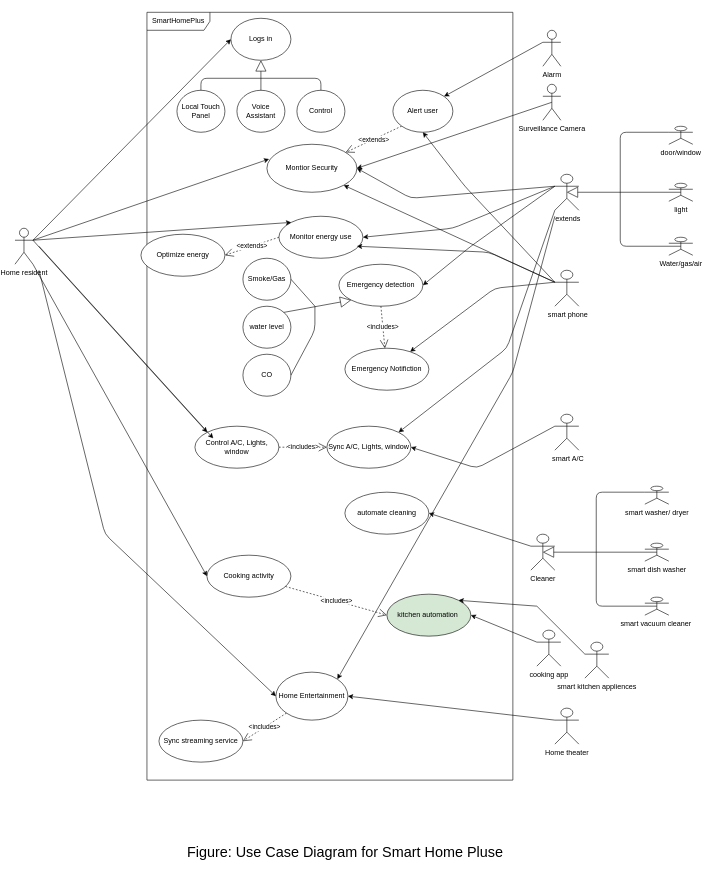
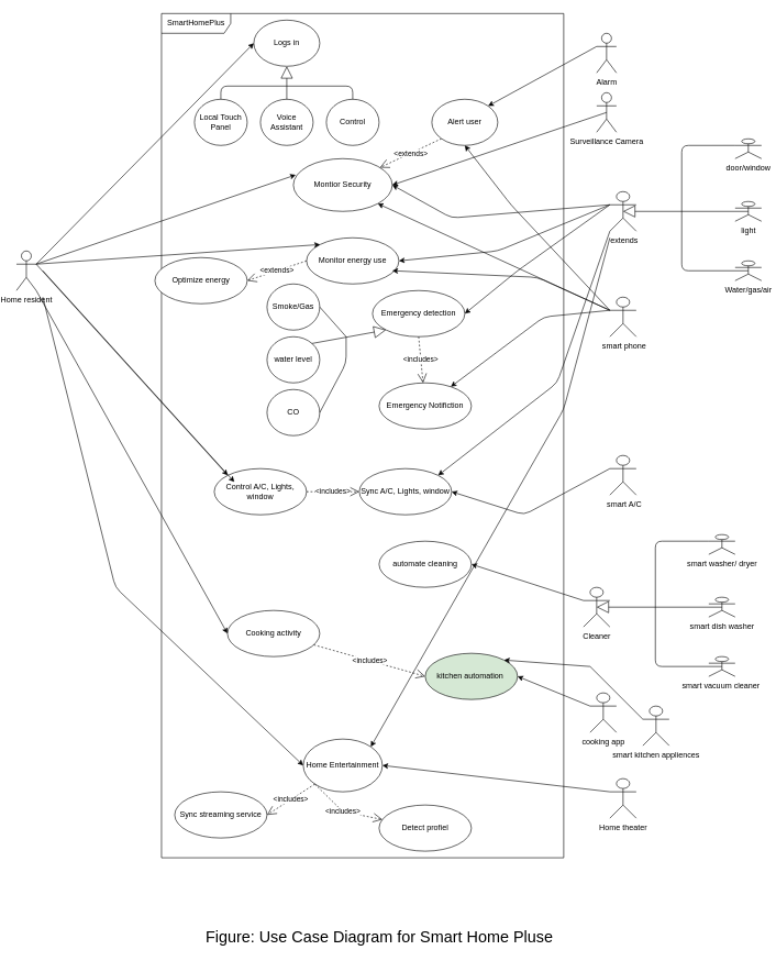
  <mxCell id="0" />
  <mxCell id="1" parent="0" />
  <mxCell id="2" value="SmartHomePlus" style="shape=umlFrame;whiteSpace=wrap;html=1;width=105;height=30;" vertex="1" parent="1"><mxGeometry x="240" y="20" width="610" height="1280" as="geometry" /></mxCell>
  <mxCell id="3" value="Home resident" style="shape=umlActor;verticalLabelPosition=bottom;verticalAlign=top;html=1;" vertex="1" parent="1"><mxGeometry x="20" y="380" width="30" height="60" as="geometry" /></mxCell>
  <mxCell id="4" value="Logs in" style="ellipse;whiteSpace=wrap;html=1;" vertex="1" parent="1"><mxGeometry x="380" y="30" width="100" height="70" as="geometry" /></mxCell>
  <mxCell id="5" value="Local Touch Panel" style="ellipse;whiteSpace=wrap;html=1;" vertex="1" parent="1"><mxGeometry x="290" y="150" width="80" height="70" as="geometry" /></mxCell>
  <mxCell id="6" value="Voice Assistant" style="ellipse;whiteSpace=wrap;html=1;" vertex="1" parent="1"><mxGeometry x="390" y="150" width="80" height="70" as="geometry" /></mxCell>
  <mxCell id="7" value="Control" style="ellipse;whiteSpace=wrap;html=1;" vertex="1" parent="1"><mxGeometry x="490" y="150" width="80" height="70" as="geometry" /></mxCell>
  <mxCell id="8" value="" style="endArrow=block;endSize=16;endFill=0;html=1;exitX=0.5;exitY=0;exitDx=0;exitDy=0;entryX=0.5;entryY=1;entryDx=0;entryDy=0;" edge="1" parent="1" source="6" target="4"><mxGeometry width="160" relative="1" as="geometry"><mxPoint x="430" y="240" as="sourcePoint" /><mxPoint x="590" y="240" as="targetPoint" /></mxGeometry></mxCell>
  <mxCell id="9" value="" style="endArrow=none;html=1;entryX=0.5;entryY=0;entryDx=0;entryDy=0;" edge="1" parent="1" target="7"><mxGeometry width="50" height="50" relative="1" as="geometry"><mxPoint x="430" y="130" as="sourcePoint" /><mxPoint x="570" y="220" as="targetPoint" /><Array as="points"><mxPoint x="530" y="130" /></Array></mxGeometry></mxCell>
  <mxCell id="10" value="" style="endArrow=none;html=1;" edge="1" parent="1"><mxGeometry width="50" height="50" relative="1" as="geometry"><mxPoint x="330" y="150" as="sourcePoint" /><mxPoint x="430" y="130" as="targetPoint" /><Array as="points"><mxPoint x="330" y="130" /></Array></mxGeometry></mxCell>
  <mxCell id="11" value="" style="endArrow=classic;html=1;exitX=1;exitY=0.333;exitDx=0;exitDy=0;exitPerimeter=0;entryX=0;entryY=0.5;entryDx=0;entryDy=0;" edge="1" parent="1" source="3" target="4"><mxGeometry width="50" height="50" relative="1" as="geometry"><mxPoint y="280" as="sourcePoint" x="180" /><mxPoint x="230" y="230" as="targetPoint" /></mxGeometry></mxCell>
  <mxCell id="12" value="Montior Security" style="ellipse;whiteSpace=wrap;html=1;" vertex="1" parent="1"><mxGeometry x="440" y="240" width="150" height="80" as="geometry" /></mxCell>
  <mxCell id="13" value="Surveillance Camera" style="shape=umlActor;verticalLabelPosition=bottom;verticalAlign=top;html=1;outlineConnect=0;" vertex="1" parent="1"><mxGeometry x="900" y="140" width="30" height="60" as="geometry" /></mxCell>
  <mxCell id="14" value="&amp;nbsp;extends" style="shape=umlActor;verticalLabelPosition=bottom;verticalAlign=top;html=1;outlineConnect=0;" vertex="1" parent="1"><mxGeometry x="920" y="290" width="40" height="60" as="geometry" /></mxCell>
  <mxCell id="15" value="door/window" style="shape=umlActor;verticalLabelPosition=bottom;verticalAlign=top;html=1;outlineConnect=0;" vertex="1" parent="1"><mxGeometry x="1110" y="210" width="40" height="30" as="geometry" /></mxCell>
  <mxCell id="16" value="Water/gas/air" style="shape=umlActor;verticalLabelPosition=bottom;verticalAlign=top;html=1;outlineConnect=0;" vertex="1" parent="1"><mxGeometry x="1110" y="395" width="40" height="30" as="geometry" /></mxCell>
  <mxCell id="17" value="" style="endArrow=classic;html=1;exitX=0.5;exitY=0.5;exitDx=0;exitDy=0;exitPerimeter=0;entryX=1;entryY=0.5;entryDx=0;entryDy=0;" edge="1" parent="1" source="13" target="12"><mxGeometry width="50" height="50" relative="1" as="geometry"><mxPoint x="560" y="295" as="sourcePoint" /><mxPoint x="790" y="110" as="targetPoint" /></mxGeometry></mxCell>
  <mxCell id="18" value="" style="endArrow=classic;html=1;exitX=1;exitY=0.333;exitDx=0;exitDy=0;exitPerimeter=0;entryX=0.024;entryY=0.308;entryDx=0;entryDy=0;entryPerimeter=0;" edge="1" parent="1" source="3" target="12"><mxGeometry width="50" height="50" relative="1" as="geometry"><mxPoint x="870" y="260" as="sourcePoint" /><mxPoint x="460" y="460" as="targetPoint" /></mxGeometry></mxCell>
  <mxCell id="19" value="" style="endArrow=classic;html=1;exitX=0;exitY=0.333;exitDx=0;exitDy=0;exitPerimeter=0;entryX=1;entryY=0.5;entryDx=0;entryDy=0;" edge="1" parent="1" source="14" target="12"><mxGeometry width="50" height="50" relative="1" as="geometry"><mxPoint x="620" y="490" as="sourcePoint" /><mxPoint x="670" y="440" as="targetPoint" /><Array as="points"><mxPoint x="680" y="330" /></Array></mxGeometry></mxCell>
  <mxCell id="20" value="&amp;lt;extends&amp;gt;" style="endArrow=open;endSize=12;dashed=1;html=1;exitX=0;exitY=1;exitDx=0;exitDy=0;" edge="1" parent="1" source="21" target="12"><mxGeometry width="160" relative="1" as="geometry"><mxPoint x="500" y="219.31" as="sourcePoint" /><mxPoint x="660" y="219.31" as="targetPoint" /></mxGeometry></mxCell>
  <mxCell id="21" value="Alert user" style="ellipse;whiteSpace=wrap;html=1;" vertex="1" parent="1"><mxGeometry x="650" y="150" width="100" height="70" as="geometry" /></mxCell>
  <mxCell id="22" value="Alarm" style="shape=umlActor;verticalLabelPosition=bottom;verticalAlign=top;html=1;outlineConnect=0;" vertex="1" parent="1"><mxGeometry x="900" y="50" width="30" height="60" as="geometry" /></mxCell>
  <mxCell id="23" value="" style="endArrow=classic;html=1;exitX=0;exitY=0.333;exitDx=0;exitDy=0;exitPerimeter=0;entryX=1;entryY=0;entryDx=0;entryDy=0;" edge="1" parent="1" source="22" target="21"><mxGeometry width="50" height="50" relative="1" as="geometry"><mxPoint x="925" y="180" as="sourcePoint" /><mxPoint x="515" y="290" as="targetPoint" /><Array as="points" /></mxGeometry></mxCell>
  <mxCell id="24" value="&amp;nbsp;smart phone" style="shape=umlActor;verticalLabelPosition=bottom;verticalAlign=top;html=1;outlineConnect=0;" vertex="1" parent="1"><mxGeometry x="920" y="450" width="40" height="60" as="geometry" /></mxCell>
  <mxCell id="25" value="" style="endArrow=classic;html=1;exitX=0;exitY=0.333;exitDx=0;exitDy=0;exitPerimeter=0;entryX=1;entryY=1;entryDx=0;entryDy=0;" edge="1" parent="1" source="24" target="12"><mxGeometry width="50" height="50" relative="1" as="geometry"><mxPoint x="210" y="300" as="sourcePoint" /><mxPoint x="418.6" y="324.64" as="targetPoint" /></mxGeometry></mxCell>
  <mxCell id="26" value="" style="endArrow=classic;html=1;entryX=0.5;entryY=1;entryDx=0;entryDy=0;exitX=0;exitY=0.333;exitDx=0;exitDy=0;exitPerimeter=0;" edge="1" parent="1" source="24" target="21"><mxGeometry width="50" height="50" relative="1" as="geometry"><mxPoint x="890" y="440" as="sourcePoint" /><mxPoint x="493.033" y="318.284" as="targetPoint" /><Array as="points"><mxPoint x="770" y="310" /></Array></mxGeometry></mxCell>
  <mxCell id="27" value="light" style="shape=umlActor;verticalLabelPosition=bottom;verticalAlign=top;html=1;outlineConnect=0;" vertex="1" parent="1"><mxGeometry x="1110" y="305" width="40" height="30" as="geometry" /></mxCell>
  <mxCell id="28" value="Monitor energy use" style="ellipse;whiteSpace=wrap;html=1;" vertex="1" parent="1"><mxGeometry x="460" y="360" width="140" height="70" as="geometry" /></mxCell>
  <mxCell id="29" value="Optimize energy" style="ellipse;whiteSpace=wrap;html=1;" vertex="1" parent="1"><mxGeometry x="230" y="390" width="140" height="70" as="geometry" /></mxCell>
  <mxCell id="30" value="" style="endArrow=classic;html=1;exitX=1;exitY=0.333;exitDx=0;exitDy=0;exitPerimeter=0;entryX=0;entryY=0;entryDx=0;entryDy=0;" edge="1" parent="1" source="3" target="28"><mxGeometry width="50" height="50" relative="1" as="geometry"><mxPoint x="160" y="250" as="sourcePoint" /><mxPoint x="453.6" y="274.64" as="targetPoint" /></mxGeometry></mxCell>
  <mxCell id="31" value="" style="endArrow=classic;html=1;exitX=0;exitY=0.333;exitDx=0;exitDy=0;exitPerimeter=0;entryX=1;entryY=0.5;entryDx=0;entryDy=0;" edge="1" parent="1" source="14" target="28"><mxGeometry width="50" height="50" relative="1" as="geometry"><mxPoint x="870" y="270" as="sourcePoint" /><mxPoint x="600" y="290" as="targetPoint" /><Array as="points"><mxPoint x="750" y="380" /></Array></mxGeometry></mxCell>
  <mxCell id="32" value="" style="endArrow=classic;html=1;entryX=0.5;entryY=1;entryDx=0;entryDy=0;exitX=0;exitY=0.333;exitDx=0;exitDy=0;exitPerimeter=0;" edge="1" parent="1" source="24"><mxGeometry width="50" height="50" relative="1" as="geometry"><mxPoint x="770" y="570" as="sourcePoint" /><mxPoint x="590" y="410" as="targetPoint" /><Array as="points"><mxPoint x="810" y="420" /></Array></mxGeometry></mxCell>
  <mxCell id="33" value="&amp;lt;extends&amp;gt;" style="endArrow=open;endSize=12;dashed=1;html=1;exitX=0;exitY=0.5;exitDx=0;exitDy=0;entryX=1;entryY=0.5;entryDx=0;entryDy=0;" edge="1" parent="1" source="28" target="29"><mxGeometry width="160" relative="1" as="geometry"><mxPoint x="470.003" y="389.999" as="sourcePoint" /><mxPoint x="376.96" y="434.029" as="targetPoint" /></mxGeometry></mxCell>
  <mxCell id="34" value="Emergency detection" style="ellipse;whiteSpace=wrap;html=1;" vertex="1" parent="1"><mxGeometry x="560" y="440" width="140" height="70" as="geometry" /></mxCell>
  <mxCell id="35" value="&amp;lt;includes&amp;gt;" style="endArrow=open;endSize=12;dashed=1;html=1;exitX=0.5;exitY=1;exitDx=0;exitDy=0;" edge="1" parent="1" source="34" target="36"><mxGeometry width="160" relative="1" as="geometry"><mxPoint x="450" y="510" as="sourcePoint" /><mxPoint x="360" y="530" as="targetPoint" /></mxGeometry></mxCell>
  <mxCell id="36" value="Emergency Notifiction" style="ellipse;whiteSpace=wrap;html=1;" vertex="1" parent="1"><mxGeometry x="570" y="580" width="140" height="70" as="geometry" /></mxCell>
  <mxCell id="37" value="" style="endArrow=classic;html=1;exitX=0;exitY=0.333;exitDx=0;exitDy=0;exitPerimeter=0;" edge="1" parent="1" source="24" target="36"><mxGeometry width="50" height="50" relative="1" as="geometry"><mxPoint x="890" y="430" as="sourcePoint" /><mxPoint x="600" y="420" as="targetPoint" /><Array as="points"><mxPoint x="820" y="480" /></Array></mxGeometry></mxCell>
  <mxCell id="38" value="" style="endArrow=classic;html=1;entryX=1;entryY=0.5;entryDx=0;entryDy=0;exitX=0;exitY=0.333;exitDx=0;exitDy=0;exitPerimeter=0;" edge="1" parent="1" source="14" target="34"><mxGeometry width="50" height="50" relative="1" as="geometry"><mxPoint x="860" y="270" as="sourcePoint" /><mxPoint x="600" y="420" as="targetPoint" /><Array as="points"><mxPoint x="780" y="410" /></Array></mxGeometry></mxCell>
  <mxCell id="39" value="Smoke/Gas" style="ellipse;whiteSpace=wrap;html=1;" vertex="1" parent="1"><mxGeometry x="400" y="430" width="80" height="70" as="geometry" /></mxCell>
  <mxCell id="40" value="CO" style="ellipse;whiteSpace=wrap;html=1;" vertex="1" parent="1"><mxGeometry x="400" y="590" width="80" height="70" as="geometry" /></mxCell>
  <mxCell id="41" value="water level" style="ellipse;whiteSpace=wrap;html=1;" vertex="1" parent="1"><mxGeometry x="400" y="510" width="80" height="70" as="geometry" /></mxCell>
  <mxCell id="42" value="" style="endArrow=block;endSize=16;endFill=0;html=1;entryX=0;entryY=1;entryDx=0;entryDy=0;exitX=1;exitY=0;exitDx=0;exitDy=0;" edge="1" parent="1" source="41" target="34"><mxGeometry width="160" relative="1" as="geometry"><mxPoint x="560" y="490" as="sourcePoint" /><mxPoint x="520" y="490" as="targetPoint" /><Array as="points" /></mxGeometry></mxCell>
  <mxCell id="43" value="" style="endArrow=none;html=1;exitX=1;exitY=0.5;exitDx=0;exitDy=0;" edge="1" parent="1" source="40"><mxGeometry width="50" height="50" relative="1" as="geometry"><mxPoint x="490" y="690" as="sourcePoint" /><mxPoint x="520" y="510" as="targetPoint" /><Array as="points"><mxPoint x="520" y="550" /></Array></mxGeometry></mxCell>
  <mxCell id="44" value="" style="endArrow=none;html=1;exitX=1;exitY=0.5;exitDx=0;exitDy=0;" edge="1" parent="1" source="39"><mxGeometry width="50" height="50" relative="1" as="geometry"><mxPoint x="475" y="467" as="sourcePoint" /><mxPoint x="520" y="510" as="targetPoint" /></mxGeometry></mxCell>
  <mxCell id="45" value="" style="endArrow=block;endSize=16;endFill=0;html=1;exitX=0.5;exitY=0.5;exitDx=0;exitDy=0;exitPerimeter=0;entryX=0.5;entryY=0.5;entryDx=0;entryDy=0;entryPerimeter=0;" edge="1" parent="1" source="27" target="14"><mxGeometry width="160" relative="1" as="geometry"><mxPoint x="910" y="390" as="sourcePoint" /><mxPoint x="950" y="320" as="targetPoint" /></mxGeometry></mxCell>
  <mxCell id="46" value="" style="endArrow=none;html=1;entryX=0;entryY=0.333;entryDx=0;entryDy=0;entryPerimeter=0;exitX=0.5;exitY=0.5;exitDx=0;exitDy=0;exitPerimeter=0;" edge="1" parent="1" source="16" target="15"><mxGeometry width="50" height="50" relative="1" as="geometry"><mxPoint x="1029" y="360" as="sourcePoint" /><mxPoint x="1029" y="220" as="targetPoint" /><Array as="points"><mxPoint x="1029" y="410" /><mxPoint x="1029" y="220" /></Array></mxGeometry></mxCell>
  <mxCell id="47" value="Control A/C, Lights, window" style="ellipse;whiteSpace=wrap;html=1;" vertex="1" parent="1"><mxGeometry x="320" y="710" width="140" height="70" as="geometry" /></mxCell>
  <mxCell id="48" value="" style="endArrow=classic;html=1;entryX=0;entryY=0;entryDx=0;entryDy=0;" edge="1" parent="1" target="47"><mxGeometry width="50" height="50" relative="1" as="geometry"><mxPoint x="50" y="400" as="sourcePoint" /><mxPoint x="453.6" y="274.64" as="targetPoint" /></mxGeometry></mxCell>
  <mxCell id="49" value="Sync A/C, Lights, window" style="ellipse;whiteSpace=wrap;html=1;" vertex="1" parent="1"><mxGeometry x="540" y="710" width="140" height="70" as="geometry" /></mxCell>
  <mxCell id="50" value="&amp;lt;includes&amp;gt;" style="endArrow=open;endSize=12;dashed=1;html=1;exitX=1;exitY=0.5;exitDx=0;exitDy=0;entryX=0;entryY=0.5;entryDx=0;entryDy=0;" edge="1" parent="1" source="47" target="49"><mxGeometry width="160" relative="1" as="geometry"><mxPoint x="453.35" y="740" as="sourcePoint" /><mxPoint x="459.998" y="810.04" as="targetPoint" /></mxGeometry></mxCell>
  <mxCell id="51" value="" style="endArrow=classic;html=1;exitX=0;exitY=1;exitDx=0;exitDy=0;exitPerimeter=0;entryX=1;entryY=0;entryDx=0;entryDy=0;" edge="1" parent="1" source="14" target="49"><mxGeometry width="50" height="50" relative="1" as="geometry"><mxPoint x="930" y="320" as="sourcePoint" /><mxPoint x="710" y="485" as="targetPoint" /><Array as="points"><mxPoint x="840" y="580" /></Array></mxGeometry></mxCell>
  <mxCell id="52" value="&amp;nbsp;smart A/C" style="shape=umlActor;verticalLabelPosition=bottom;verticalAlign=top;html=1;outlineConnect=0;" vertex="1" parent="1"><mxGeometry x="920" y="690" width="40" height="60" as="geometry" /></mxCell>
  <mxCell id="53" value="" style="endArrow=classic;html=1;entryX=1;entryY=0.5;entryDx=0;entryDy=0;exitX=0;exitY=0.333;exitDx=0;exitDy=0;exitPerimeter=0;" edge="1" parent="1" source="52" target="49"><mxGeometry width="50" height="50" relative="1" as="geometry"><mxPoint x="930" y="320" as="sourcePoint" /><mxPoint x="710" y="485" as="targetPoint" /><Array as="points"><mxPoint x="790" y="780" /></Array></mxGeometry></mxCell>
  <mxCell id="54" value="Cleaner" style="shape=umlActor;verticalLabelPosition=bottom;verticalAlign=top;html=1;outlineConnect=0;" vertex="1" parent="1"><mxGeometry x="880" y="890" width="40" height="60" as="geometry" /></mxCell>
  <mxCell id="55" value="smart washer/ dryer" style="shape=umlActor;verticalLabelPosition=bottom;verticalAlign=top;html=1;outlineConnect=0;" vertex="1" parent="1"><mxGeometry x="1070" y="810" width="40" height="30" as="geometry" /></mxCell>
  <mxCell id="56" value="smart vacuum cleaner&amp;nbsp;" style="shape=umlActor;verticalLabelPosition=bottom;verticalAlign=top;html=1;outlineConnect=0;" vertex="1" parent="1"><mxGeometry x="1070" y="995" width="40" height="30" as="geometry" /></mxCell>
  <mxCell id="57" value="smart dish washer" style="shape=umlActor;verticalLabelPosition=bottom;verticalAlign=top;html=1;outlineConnect=0;" vertex="1" parent="1"><mxGeometry x="1070" y="905" width="40" height="30" as="geometry" /></mxCell>
  <mxCell id="58" value="" style="endArrow=block;endSize=16;endFill=0;html=1;exitX=0.5;exitY=0.5;exitDx=0;exitDy=0;exitPerimeter=0;entryX=0.5;entryY=0.5;entryDx=0;entryDy=0;entryPerimeter=0;" edge="1" source="57" target="54" parent="1"><mxGeometry width="160" relative="1" as="geometry"><mxPoint x="870" y="990" as="sourcePoint" /><mxPoint x="910" y="920" as="targetPoint" /></mxGeometry></mxCell>
  <mxCell id="59" value="" style="endArrow=none;html=1;entryX=0;entryY=0.333;entryDx=0;entryDy=0;entryPerimeter=0;exitX=0.5;exitY=0.5;exitDx=0;exitDy=0;exitPerimeter=0;" edge="1" source="56" target="55" parent="1"><mxGeometry width="50" height="50" relative="1" as="geometry"><mxPoint x="989" y="960" as="sourcePoint" /><mxPoint x="989" y="820" as="targetPoint" /><Array as="points"><mxPoint x="989" y="1010" /><mxPoint x="989" y="820" /></Array></mxGeometry></mxCell>
  <mxCell id="60" value="automate cleaning" style="ellipse;whiteSpace=wrap;html=1;" vertex="1" parent="1"><mxGeometry x="570" y="820" width="140" height="70" as="geometry" /></mxCell>
  <mxCell id="61" value="" style="endArrow=classic;html=1;entryX=1;entryY=0.5;entryDx=0;entryDy=0;exitX=0;exitY=0.333;exitDx=0;exitDy=0;exitPerimeter=0;" edge="1" parent="1" source="54" target="60"><mxGeometry width="50" height="50" relative="1" as="geometry"><mxPoint x="730" y="990" as="sourcePoint" /><mxPoint x="780" y="940" as="targetPoint" /></mxGeometry></mxCell>
  <mxCell id="62" value="Cooking activity" style="ellipse;whiteSpace=wrap;html=1;" vertex="1" parent="1"><mxGeometry x="340" y="925" width="140" height="70" as="geometry" /></mxCell>
  <mxCell id="63" value="" style="endArrow=classic;html=1;entryX=0;entryY=0;entryDx=0;entryDy=0;" edge="1" parent="1"><mxGeometry width="50" height="50" relative="1" as="geometry"><mxPoint x="60" y="410" as="sourcePoint" /><mxPoint x="350.503" y="730.251" as="targetPoint" /></mxGeometry></mxCell>
  <mxCell id="64" value="" style="endArrow=classic;html=1;entryX=0;entryY=0.5;entryDx=0;entryDy=0;exitX=1;exitY=1;exitDx=0;exitDy=0;exitPerimeter=0;" edge="1" parent="1" source="3" target="62"><mxGeometry width="50" height="50" relative="1" as="geometry"><mxPoint x="-30" y="990" as="sourcePoint" /><mxPoint x="260.503" y="1310.251" as="targetPoint" /></mxGeometry></mxCell>
  <mxCell id="65" value="&amp;lt;includes&amp;gt;" style="endArrow=open;endSize=12;dashed=1;html=1;entryX=0;entryY=0.5;entryDx=0;entryDy=0;" edge="1" parent="1" source="62" target="66"><mxGeometry width="160" relative="1" as="geometry"><mxPoint x="470" y="755" as="sourcePoint" /><mxPoint x="550" y="755" as="targetPoint" /></mxGeometry></mxCell>
  <mxCell id="66" value="kitchen automation&amp;nbsp;" style="ellipse;whiteSpace=wrap;html=1;fillColor=#d5e8d4;" vertex="1" parent="1"><mxGeometry x="640" y="990" width="140" height="70" as="geometry" /></mxCell>
  <mxCell id="67" value="" style="edgeStyle=none;rounded=0;orthogonalLoop=1;jettySize=auto;html=0;entryX=1;entryY=0.5;entryDx=0;entryDy=0;exitX=0;exitY=0.333;exitDx=0;exitDy=0;exitPerimeter=0;" edge="1" parent="1" source="68" target="66"><mxGeometry relative="1" as="geometry"><mxPoint x="890" y="1080" as="sourcePoint" /></mxGeometry></mxCell>
  <mxCell id="68" value="cooking app" style="shape=umlActor;verticalLabelPosition=bottom;verticalAlign=top;html=1;outlineConnect=0;" vertex="1" parent="1"><mxGeometry x="890" y="1050" width="40" height="60" as="geometry" /></mxCell>
  <mxCell id="69" value="smart kitchen appliences" style="shape=umlActor;verticalLabelPosition=bottom;verticalAlign=top;html=1;outlineConnect=0;" vertex="1" parent="1"><mxGeometry x="970" y="1070" width="40" height="60" as="geometry" /></mxCell>
  <mxCell id="70" value="" style="edgeStyle=none;rounded=0;orthogonalLoop=1;jettySize=auto;html=0;entryX=1;entryY=0;entryDx=0;entryDy=0;exitX=0;exitY=0.333;exitDx=0;exitDy=0;exitPerimeter=0;" edge="1" parent="1" source="69" target="66"><mxGeometry relative="1" as="geometry"><mxPoint x="900" y="1010" as="sourcePoint" /><mxPoint x="790" y="965" as="targetPoint" /><Array as="points"><mxPoint x="890" y="1010" /></Array></mxGeometry></mxCell>
  <mxCell id="71" value="Home Entertainment" style="ellipse;whiteSpace=wrap;html=1;" vertex="1" parent="1"><mxGeometry x="455" y="1120" width="120" height="80" as="geometry" /></mxCell>
  <mxCell id="72" value="Home theater" style="shape=umlActor;verticalLabelPosition=bottom;verticalAlign=top;html=1;outlineConnect=0;" vertex="1" parent="1"><mxGeometry x="920" y="1180" width="40" height="60" as="geometry" /></mxCell>
  <mxCell id="73" value="" style="edgeStyle=none;rounded=0;orthogonalLoop=1;jettySize=auto;html=0;entryX=1;entryY=0.5;entryDx=0;entryDy=0;exitX=0;exitY=0.333;exitDx=0;exitDy=0;exitPerimeter=0;" edge="1" parent="1" source="72" target="71"><mxGeometry relative="1" as="geometry"><mxPoint x="900" y="1080" as="sourcePoint" /><mxPoint x="790" y="1035" as="targetPoint" /></mxGeometry></mxCell>
  <mxCell id="74" value="" style="endArrow=classic;html=1;entryX=0;entryY=0.5;entryDx=0;entryDy=0;exitX=1;exitY=1;exitDx=0;exitDy=0;exitPerimeter=0;" edge="1" parent="1" target="71"><mxGeometry width="50" height="50" relative="1" as="geometry"><mxPoint x="60" y="450" as="sourcePoint" /><mxPoint x="350" y="970" as="targetPoint" /><Array as="points"><mxPoint x="170" y="890" /></Array></mxGeometry></mxCell>
  <mxCell id="75" value="" style="endArrow=classic;html=1;entryX=1;entryY=0;entryDx=0;entryDy=0;" edge="1" parent="1" target="71"><mxGeometry width="50" height="50" relative="1" as="geometry"><mxPoint x="920" y="360" as="sourcePoint" /><mxPoint x="689.029" y="595.945" as="targetPoint" /><Array as="points"><mxPoint x="850" y="620" /></Array></mxGeometry></mxCell>
  <mxCell id="76" value="Sync streaming service" style="ellipse;whiteSpace=wrap;html=1;" vertex="1" parent="1"><mxGeometry x="260" y="1200" width="140" height="70" as="geometry" /></mxCell>
+ <mxCell id="77" value="Detect profiel" style="ellipse;whiteSpace=wrap;html=1;" vertex="1" parent="1"><mxGeometry x="570" y="1220" width="140" height="70" as="geometry" /></mxCell>
+ <mxCell id="78" value="&amp;lt;includes&amp;gt;" style="endArrow=open;endSize=12;dashed=1;html=1;exitX=0;exitY=1;exitDx=0;exitDy=0;" edge="1" parent="1" source="71" target="77"><mxGeometry width="160" relative="1" as="geometry"><mxPoint x="481.166" y="987.02" as="sourcePoint" /><mxPoint x="650" y="1035" as="targetPoint" /><Array as="points"><mxPoint x="515" y="1230" /></Array></mxGeometry></mxCell>
  <mxCell id="79" value="&amp;lt;includes&amp;gt;" style="endArrow=open;endSize=12;dashed=1;html=1;entryX=1;entryY=0.5;entryDx=0;entryDy=0;exitX=0;exitY=1;exitDx=0;exitDy=0;" edge="1" parent="1" source="71" target="76"><mxGeometry width="160" relative="1" as="geometry"><mxPoint x="450" y="1160" as="sourcePoint" /><mxPoint x="390" y="1180" as="targetPoint" /></mxGeometry></mxCell>
  <mxCell id="80" value="Figure: Use Case Diagram for Smart Home Pluse" style="text;html=1;align=center;verticalAlign=middle;resizable=0;points=[];autosize=1;fontSize=24;" vertex="1" parent="1"><mxGeometry x="300" y="1405" width="540" height="30" as="geometry" /></mxCell>
